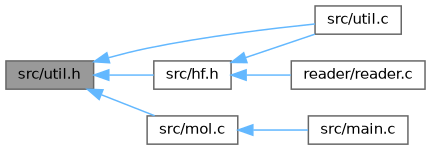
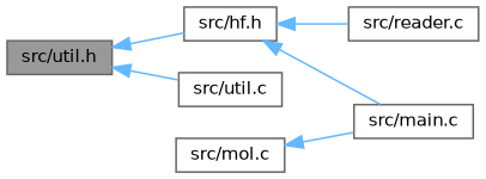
  digraph {
    rankdir=LR
    node [color=grey40 fillcolor=white fontname=Helvetica fontsize=10 shape=box style=filled]
    edge [color=steelblue1 dir=back fontname=Helvetica fontsize=10 labelfontname=Helvetica labelfontsize=10 style=solid]
    n1 [color=gray40 fillcolor=grey60 fontcolor=black height=0.2 label="src/util.h" width=0.4]
    n2 [height=0.2 label="src/hf.h" width=0.4]
    n3 [height=0.2 label="src/mol.c" width=0.4]
    n4 [height=0.2 label="src/util.c" width=0.4]
    n5 [height=0.2 label="src/main.c" width=0.4]
-   n6 [height=0.2 label="reader/reader.c" width=0.4]
+   n6 [height=0.2 label="src/reader.c" width=0.4]
    n1 -> n2
-   n1 -> n3
    n1 -> n4
-   n2 -> n4
+   n2 -> n5
    n2 -> n6
    n3 -> n5
  }
